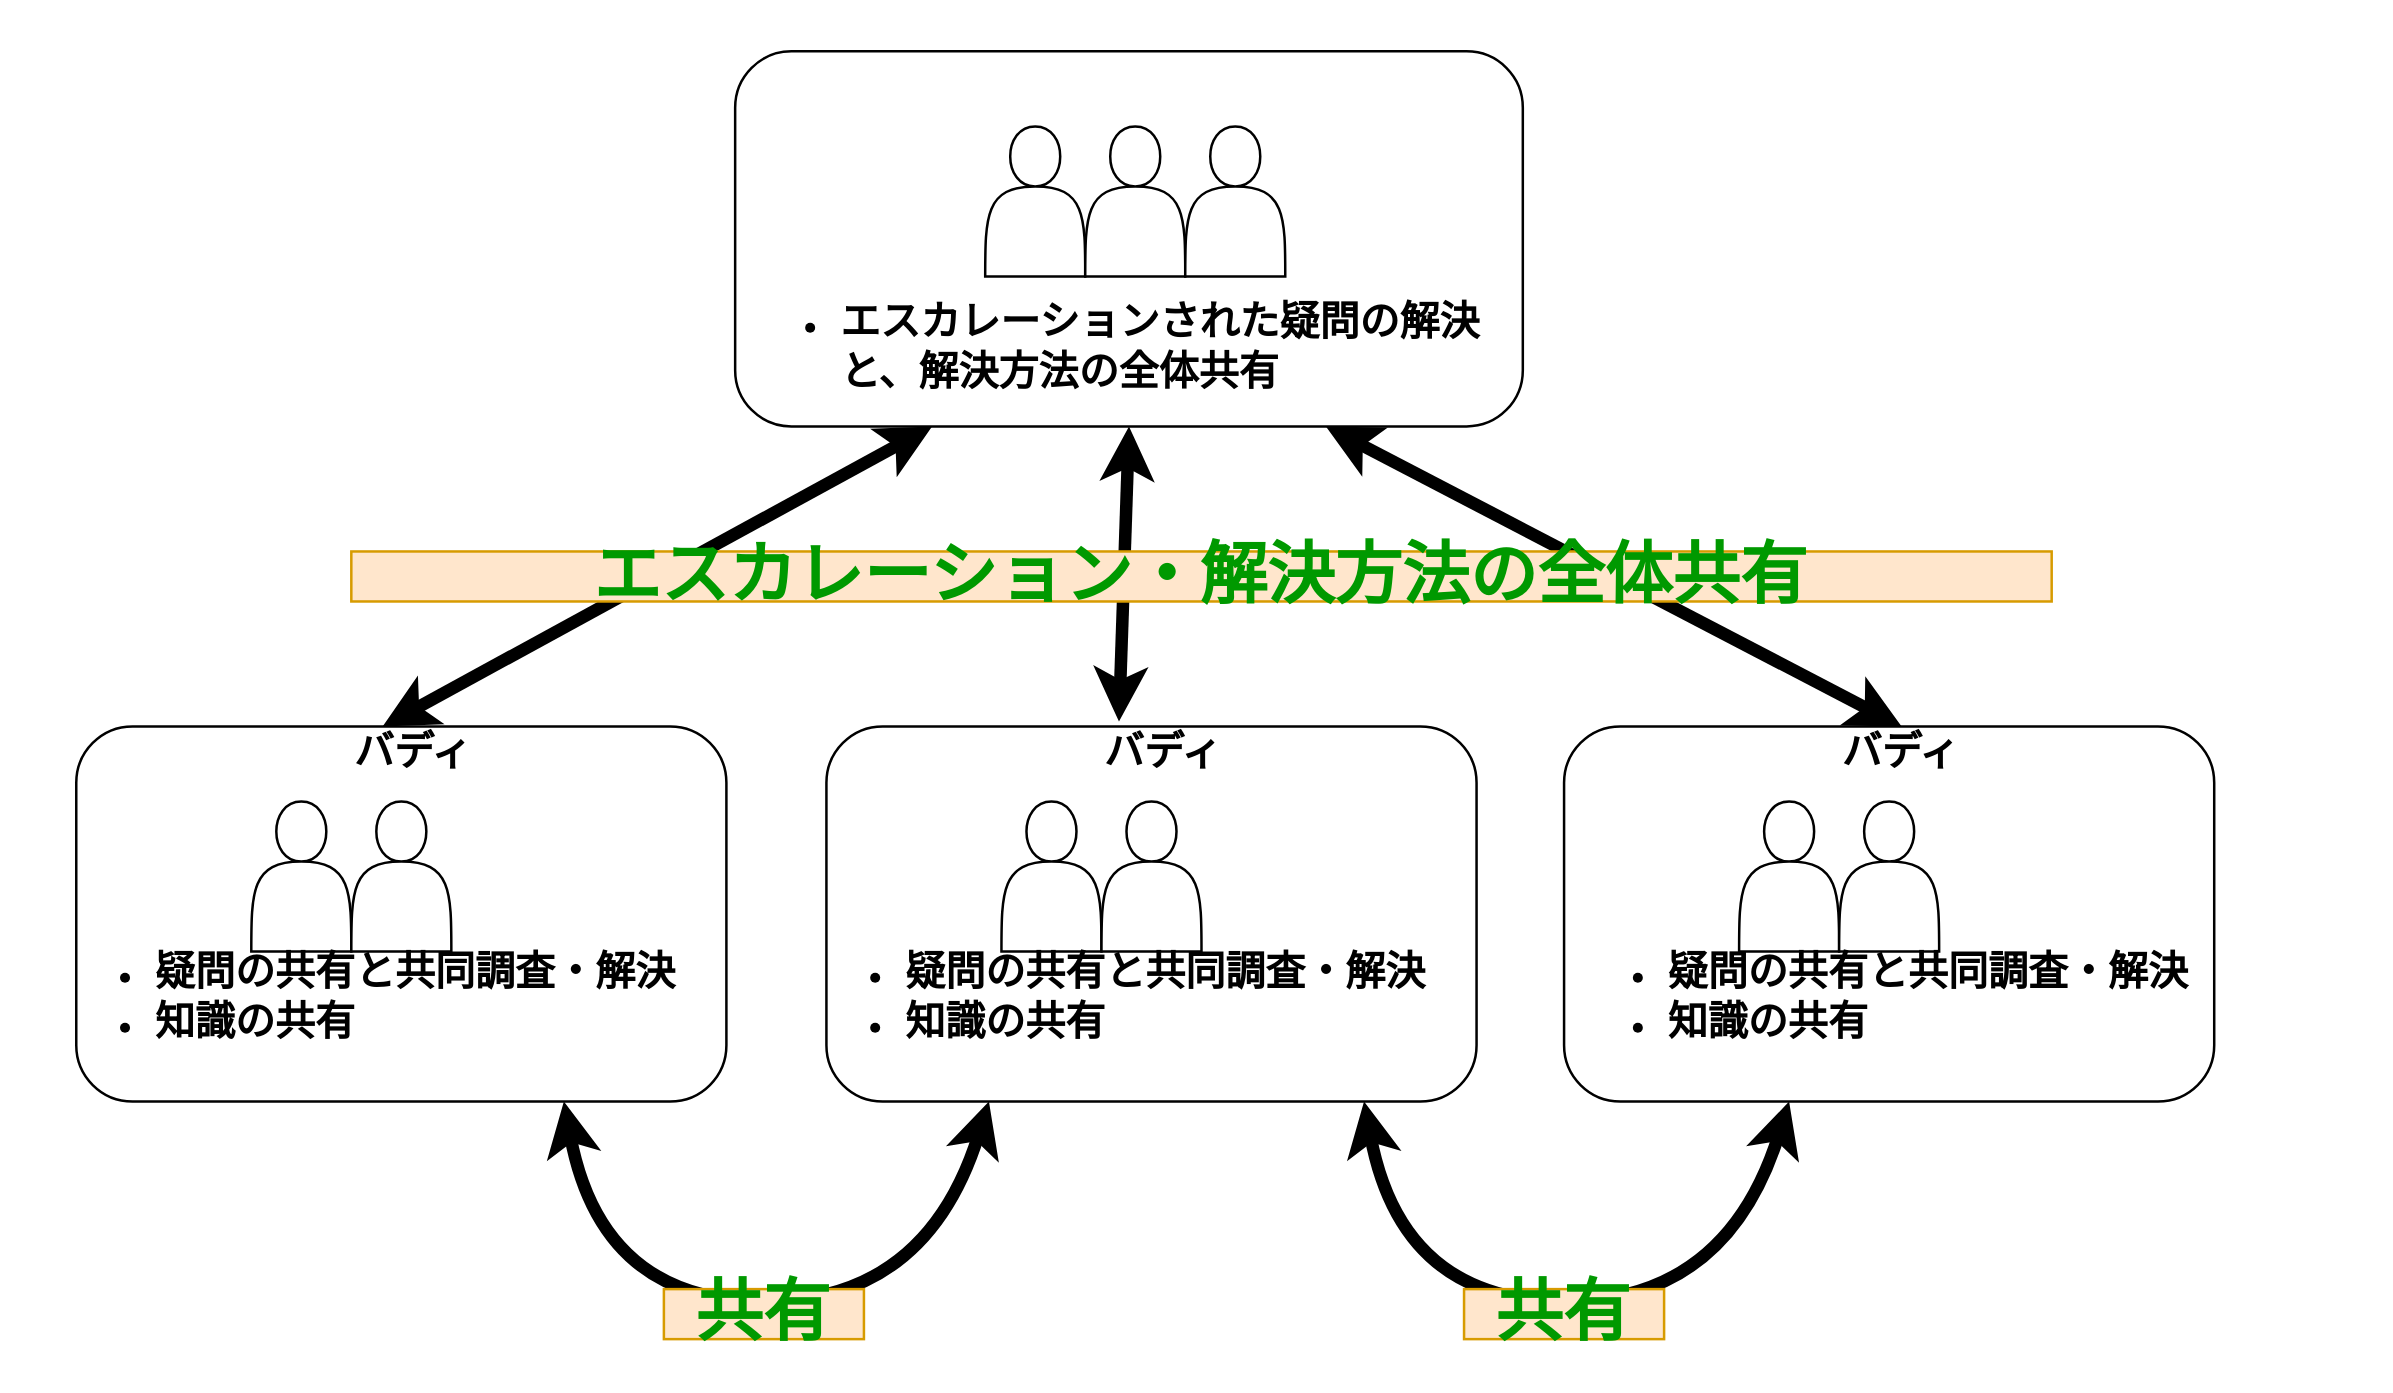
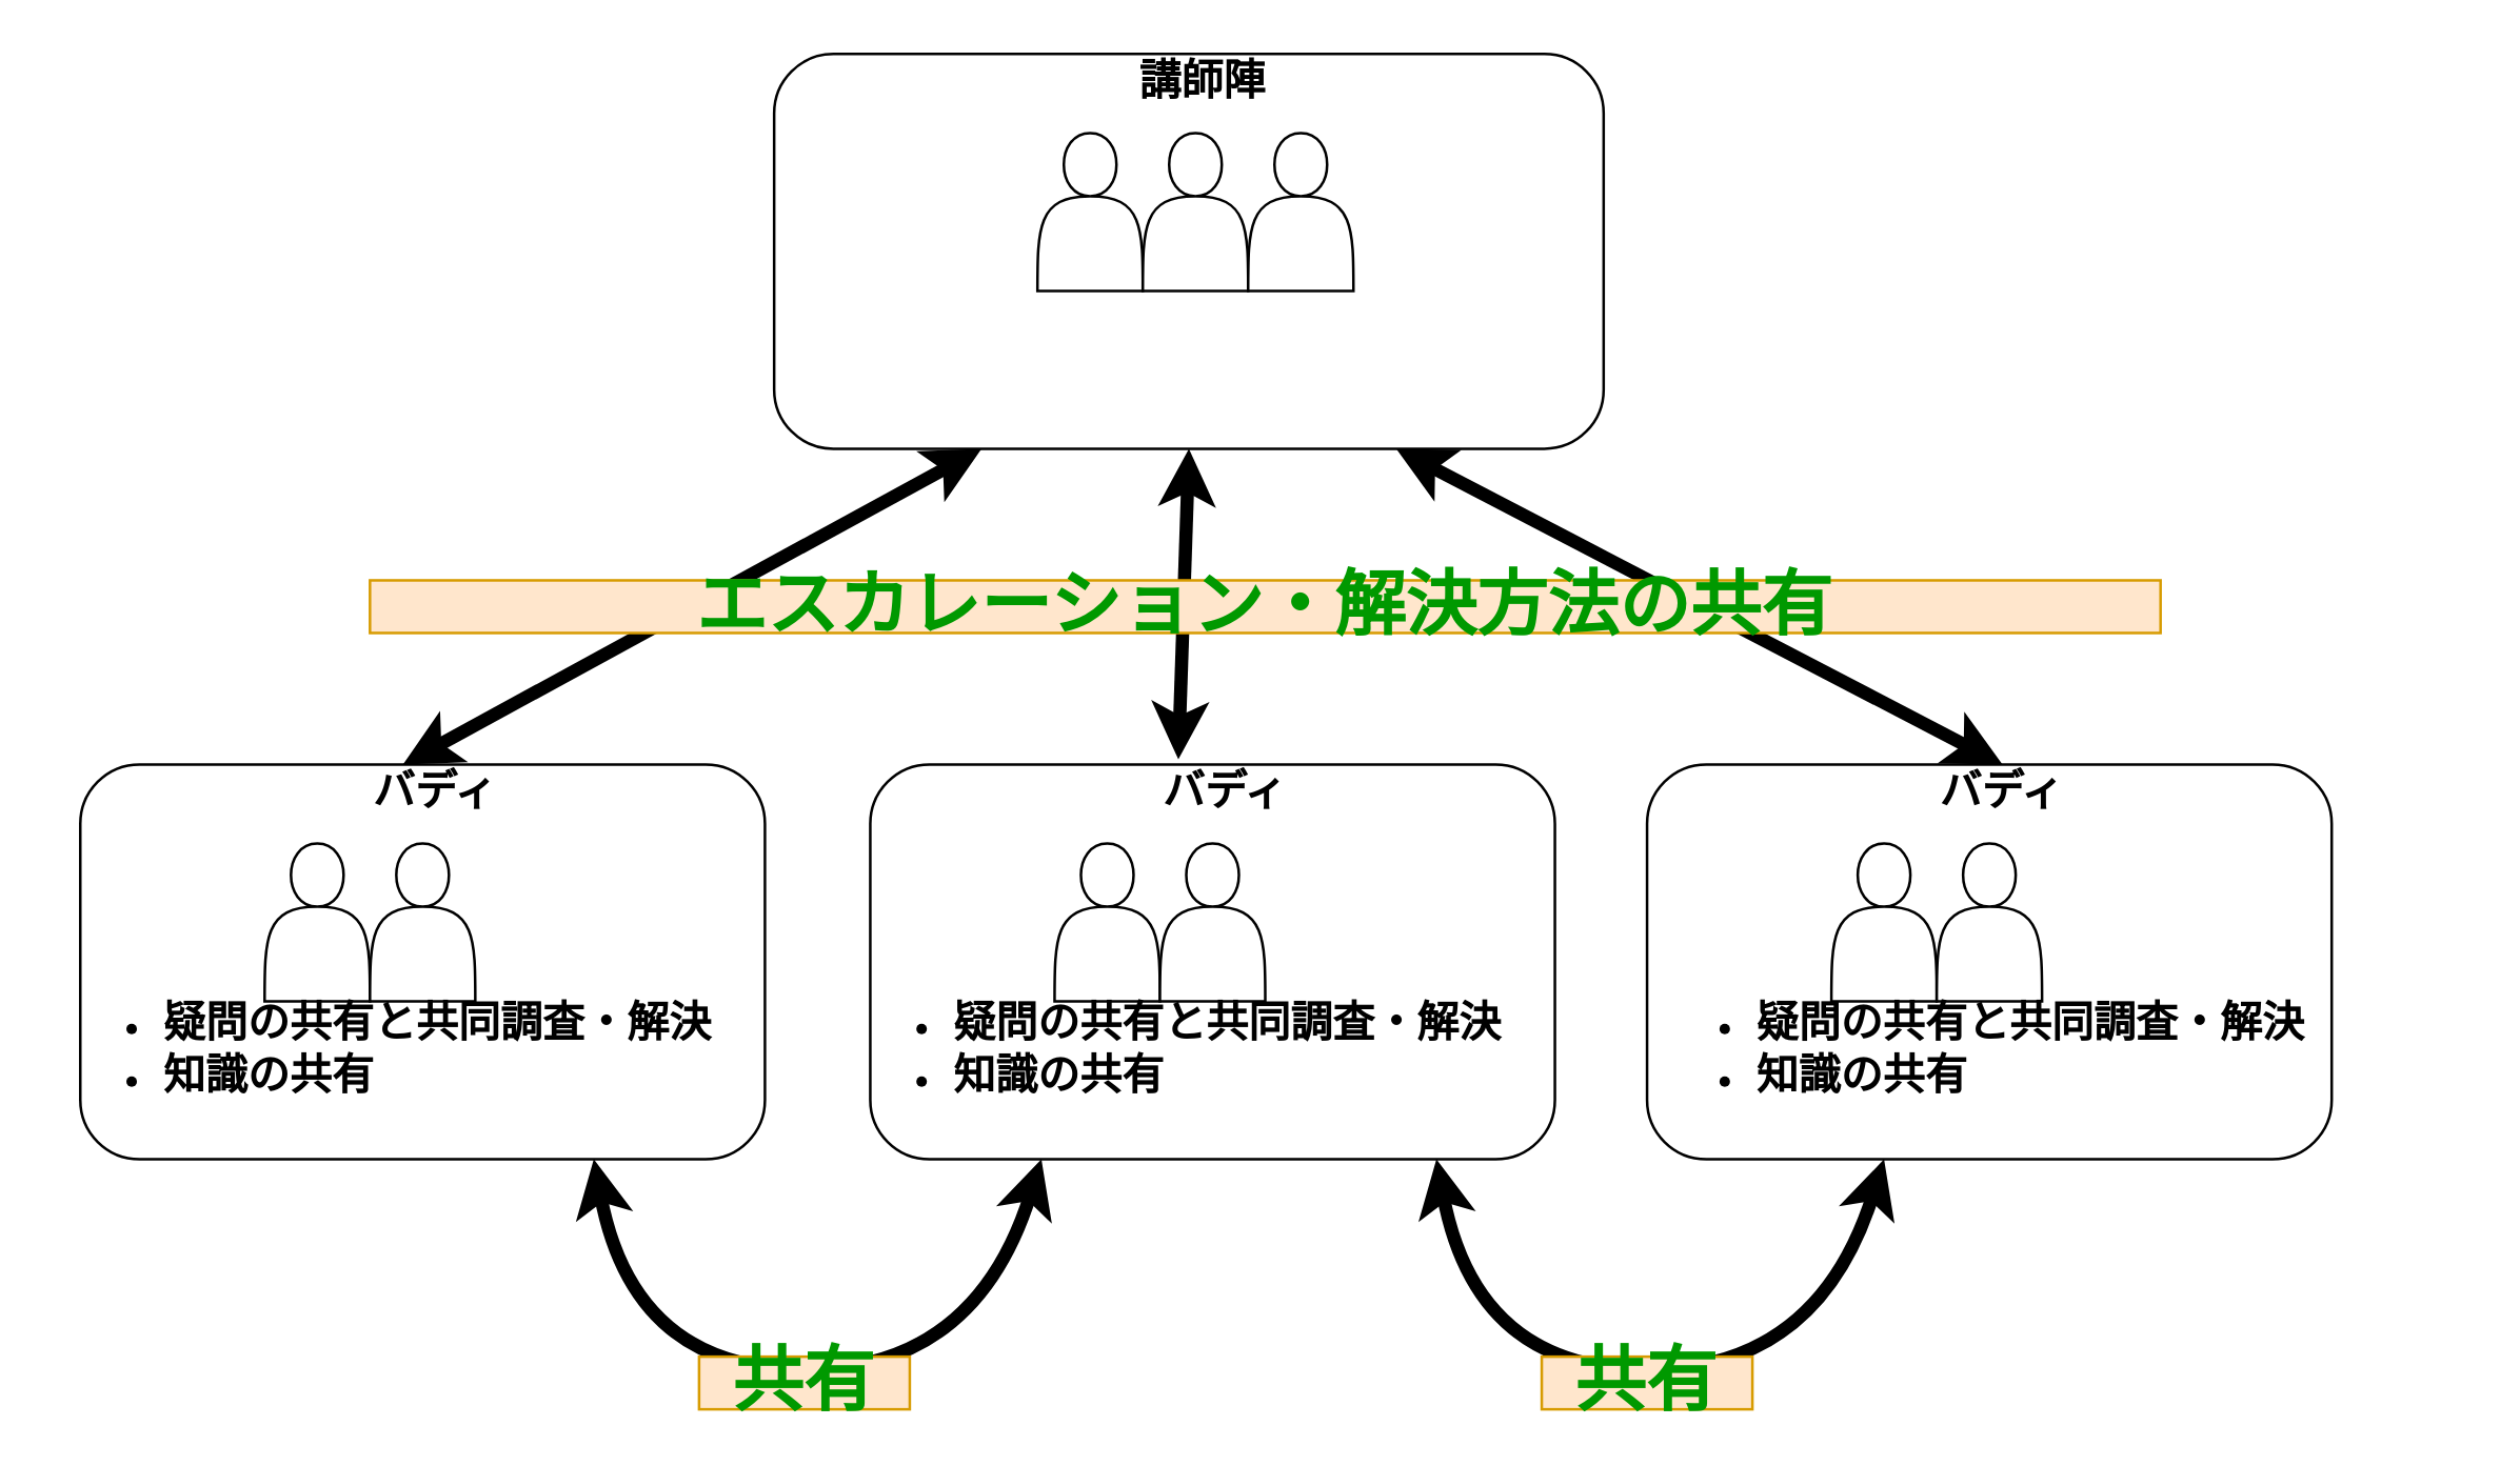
  <mxCell id="0" />
  <mxCell id="1" parent="0" />
  <mxCell id="2" value="" style="rounded=1;whiteSpace=wrap;html=1;" parent="1" vertex="1"><mxGeometry x="30" y="290" width="260" height="150" as="geometry" /></mxCell>
  <mxCell id="3" value="" style="shape=actor;whiteSpace=wrap;html=1;" parent="1" vertex="1"><mxGeometry x="100" y="320" width="40" height="60" as="geometry" /></mxCell>
  <mxCell id="4" value="" style="shape=actor;whiteSpace=wrap;html=1;" parent="1" vertex="1"><mxGeometry x="140" y="320" width="40" height="60" as="geometry" /></mxCell>
  <mxCell id="5" value="&lt;font style=&quot;font-size: 16px&quot;&gt;&lt;b&gt;バディ&lt;/b&gt;&lt;/font&gt;" style="text;html=1;strokeColor=none;fillColor=none;align=center;verticalAlign=middle;whiteSpace=wrap;rounded=0;" parent="1" vertex="1"><mxGeometry x="140" y="290" width="50" height="20" as="geometry" /></mxCell>
  <mxCell id="6" value="&lt;ul&gt;&lt;li&gt;&lt;span style=&quot;font-size: 16px&quot;&gt;&lt;b&gt;疑問の共有と共同調査・解決&lt;/b&gt;&lt;/span&gt;&lt;/li&gt;&lt;li&gt;&lt;span style=&quot;font-size: 16px&quot;&gt;&lt;b&gt;知識の共有&lt;/b&gt;&lt;/span&gt;&lt;/li&gt;&lt;/ul&gt;" style="text;html=1;strokeColor=none;fillColor=none;align=left;verticalAlign=middle;whiteSpace=wrap;rounded=0;" parent="1" vertex="1"><mxGeometry x="20" y="365" width="310" height="65" as="geometry" /></mxCell>
  <mxCell id="7" value="" style="rounded=1;whiteSpace=wrap;html=1;" parent="1" vertex="1"><mxGeometry x="330" y="290" width="260" height="150" as="geometry" /></mxCell>
  <mxCell id="8" value="" style="shape=actor;whiteSpace=wrap;html=1;" parent="1" vertex="1"><mxGeometry x="400" y="320" width="40" height="60" as="geometry" /></mxCell>
  <mxCell id="9" value="" style="shape=actor;whiteSpace=wrap;html=1;" parent="1" vertex="1"><mxGeometry x="440" y="320" width="40" height="60" as="geometry" /></mxCell>
  <mxCell id="10" value="&lt;font style=&quot;font-size: 16px&quot;&gt;&lt;b&gt;バディ&lt;/b&gt;&lt;/font&gt;" style="text;html=1;strokeColor=none;fillColor=none;align=center;verticalAlign=middle;whiteSpace=wrap;rounded=0;" parent="1" vertex="1"><mxGeometry x="440" y="290" width="50" height="20" as="geometry" /></mxCell>
  <mxCell id="11" value="&lt;ul&gt;&lt;li&gt;&lt;span style=&quot;font-size: 16px&quot;&gt;&lt;b&gt;疑問の共有と共同調査・解決&lt;/b&gt;&lt;/span&gt;&lt;/li&gt;&lt;li&gt;&lt;span style=&quot;font-size: 16px&quot;&gt;&lt;b&gt;知識の共有&lt;/b&gt;&lt;/span&gt;&lt;/li&gt;&lt;/ul&gt;" style="text;html=1;strokeColor=none;fillColor=none;align=left;verticalAlign=middle;whiteSpace=wrap;rounded=0;" parent="1" vertex="1"><mxGeometry x="320" y="365" width="310" height="65" as="geometry" /></mxCell>
  <mxCell id="12" value="" style="rounded=1;whiteSpace=wrap;html=1;" parent="1" vertex="1"><mxGeometry x="625" y="290" width="260" height="150" as="geometry" /></mxCell>
  <mxCell id="13" value="" style="shape=actor;whiteSpace=wrap;html=1;" parent="1" vertex="1"><mxGeometry x="695" y="320" width="40" height="60" as="geometry" /></mxCell>
  <mxCell id="14" value="" style="shape=actor;whiteSpace=wrap;html=1;" parent="1" vertex="1"><mxGeometry x="735" y="320" width="40" height="60" as="geometry" /></mxCell>
  <mxCell id="15" value="&lt;font style=&quot;font-size: 16px&quot;&gt;&lt;b&gt;バディ&lt;/b&gt;&lt;/font&gt;" style="text;html=1;strokeColor=none;fillColor=none;align=center;verticalAlign=middle;whiteSpace=wrap;rounded=0;" parent="1" vertex="1"><mxGeometry x="735" y="290" width="50" height="20" as="geometry" /></mxCell>
  <mxCell id="16" value="&lt;ul&gt;&lt;li&gt;&lt;span style=&quot;font-size: 16px&quot;&gt;&lt;b&gt;疑問の共有と共同調査・解決&lt;/b&gt;&lt;/span&gt;&lt;/li&gt;&lt;li&gt;&lt;span style=&quot;font-size: 16px&quot;&gt;&lt;b&gt;知識の共有&lt;/b&gt;&lt;/span&gt;&lt;/li&gt;&lt;/ul&gt;" style="text;html=1;strokeColor=none;fillColor=none;align=left;verticalAlign=middle;whiteSpace=wrap;rounded=0;" parent="1" vertex="1"><mxGeometry x="625" y="365" width="310" height="65" as="geometry" /></mxCell>
  <mxCell id="17" value="" style="rounded=1;whiteSpace=wrap;html=1;" parent="1" vertex="1"><mxGeometry x="293.5" y="20" width="315" height="150" as="geometry" /></mxCell>
  <mxCell id="18" value="" style="shape=actor;whiteSpace=wrap;html=1;" parent="1" vertex="1"><mxGeometry x="393.5" y="50" width="40" height="60" as="geometry" /></mxCell>
  <mxCell id="19" value="" style="shape=actor;whiteSpace=wrap;html=1;" parent="1" vertex="1"><mxGeometry x="433.5" y="50" width="40" height="60" as="geometry" /></mxCell>
  <mxCell id="20" value="" style="shape=actor;whiteSpace=wrap;html=1;" parent="1" vertex="1"><mxGeometry x="473.5" y="50" width="40" height="60" as="geometry" /></mxCell>
- <mxCell id="22" value="&lt;ul&gt;&lt;li&gt;&lt;span style=&quot;font-size: 16px&quot;&gt;&lt;b&gt;エスカレーションされた疑問の解決と、解決方法の全体共有&lt;/b&gt;&lt;/span&gt;&lt;/li&gt;&lt;/ul&gt;" style="text;html=1;strokeColor=none;fillColor=none;align=left;verticalAlign=middle;whiteSpace=wrap;rounded=0;" parent="1" vertex="1"><mxGeometry x="293.5" y="110" width="310" height="55" as="geometry" /></mxCell>
+ <mxCell id="21" value="&lt;font style=&quot;font-size: 16px&quot;&gt;&lt;b&gt;講師陣&lt;/b&gt;&lt;/font&gt;" style="text;html=1;strokeColor=none;fillColor=none;align=center;verticalAlign=middle;whiteSpace=wrap;rounded=0;" parent="1" vertex="1"><mxGeometry x="423.5" y="20" width="65" height="20" as="geometry" /></mxCell>
  <mxCell id="23" value="" style="endArrow=classic;html=1;entryX=0.25;entryY=1;entryDx=0;entryDy=0;exitX=0.25;exitY=0;exitDx=0;exitDy=0;fontSize=11;strokeWidth=5;startArrow=classic;startFill=1;" parent="1" source="5" target="17" edge="1"><mxGeometry width="50" height="50" relative="1" as="geometry"><mxPoint x="20" y="530" as="sourcePoint" /><mxPoint x="70" y="480" as="targetPoint" /></mxGeometry></mxCell>
  <mxCell id="24" value="" style="endArrow=classic;html=1;entryX=0.5;entryY=1;entryDx=0;entryDy=0;exitX=0.14;exitY=-0.1;exitDx=0;exitDy=0;fontSize=11;strokeWidth=5;exitPerimeter=0;startArrow=classic;startFill=1;" parent="1" source="10" target="17" edge="1"><mxGeometry width="50" height="50" relative="1" as="geometry"><mxPoint x="163" y="300" as="sourcePoint" /><mxPoint x="203" y="190" as="targetPoint" /></mxGeometry></mxCell>
  <mxCell id="25" value="" style="endArrow=classic;html=1;exitX=0.5;exitY=0;exitDx=0;exitDy=0;fontSize=11;strokeWidth=5;entryX=0.75;entryY=1;entryDx=0;entryDy=0;startArrow=classic;startFill=1;" parent="1" source="15" target="17" edge="1"><mxGeometry width="50" height="50" relative="1" as="geometry"><mxPoint x="173" y="310" as="sourcePoint" /><mxPoint x="213" y="200" as="targetPoint" /></mxGeometry></mxCell>
  <mxCell id="26" value="" style="curved=1;endArrow=classic;html=1;strokeWidth=5;fontSize=11;entryX=0.75;entryY=1;entryDx=0;entryDy=0;exitX=0.25;exitY=1;exitDx=0;exitDy=0;startArrow=classic;startFill=1;" parent="1" source="7" target="2" edge="1"><mxGeometry width="50" height="50" relative="1" as="geometry"><mxPoint x="20" y="530" as="sourcePoint" /><mxPoint x="114" y="490" as="targetPoint" /><Array as="points"><mxPoint x="370" y="520" /><mxPoint x="240" y="520" /></Array></mxGeometry></mxCell>
  <mxCell id="27" value="" style="curved=1;endArrow=classic;html=1;strokeWidth=5;fontSize=11;entryX=0.75;entryY=1;entryDx=0;entryDy=0;exitX=0.25;exitY=1;exitDx=0;exitDy=0;startArrow=classic;startFill=1;" parent="1" edge="1"><mxGeometry width="50" height="50" relative="1" as="geometry"><mxPoint x="715" y="440" as="sourcePoint" /><mxPoint x="545" y="440" as="targetPoint" /><Array as="points"><mxPoint x="690" y="520" /><mxPoint x="560" y="520" /></Array></mxGeometry></mxCell>
- <mxCell id="28" value="&lt;font style=&quot;font-size: 27px&quot; color=&quot;#009900&quot;&gt;&lt;b&gt;エスカレーション・解決方法の全体共有&lt;/b&gt;&lt;/font&gt;" style="text;html=1;strokeColor=#d79b00;fillColor=#ffe6cc;align=center;verticalAlign=middle;whiteSpace=wrap;rounded=0;fontSize=11;" parent="1" vertex="1"><mxGeometry x="140" y="220" width="680" height="20" as="geometry" /></mxCell>
+ <mxCell id="28" value="&lt;font style=&quot;font-size: 27px&quot; color=&quot;#009900&quot;&gt;&lt;b&gt;エスカレーション・解決方法の共有&lt;/b&gt;&lt;/font&gt;" style="text;html=1;strokeColor=#d79b00;fillColor=#ffe6cc;align=center;verticalAlign=middle;whiteSpace=wrap;rounded=0;fontSize=11;" parent="1" vertex="1"><mxGeometry x="140" y="220" width="680" height="20" as="geometry" /></mxCell>
  <mxCell id="29" value="&lt;font style=&quot;font-size: 27px&quot; color=&quot;#009900&quot;&gt;&lt;b&gt;共有&lt;/b&gt;&lt;/font&gt;" style="text;html=1;strokeColor=#d79b00;fillColor=#ffe6cc;align=center;verticalAlign=middle;whiteSpace=wrap;rounded=0;fontSize=11;" parent="1" vertex="1"><mxGeometry x="265" y="515" width="80" height="20" as="geometry" /></mxCell>
  <mxCell id="30" value="&lt;font style=&quot;font-size: 27px&quot; color=&quot;#009900&quot;&gt;&lt;b&gt;共有&lt;/b&gt;&lt;/font&gt;" style="text;html=1;strokeColor=#d79b00;fillColor=#ffe6cc;align=center;verticalAlign=middle;whiteSpace=wrap;rounded=0;fontSize=11;" parent="1" vertex="1"><mxGeometry x="585" y="515" width="80" height="20" as="geometry" /></mxCell>
